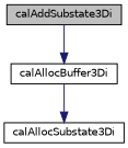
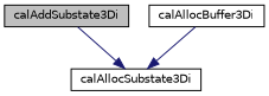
  digraph {
    rankdir=TB
    node [color=black fillcolor=white fontname=Helvetica fontsize=10 shape=record style=filled]
    edge [color=midnightblue fontname=Helvetica fontsize=10 labelfontname=Helvetica labelfontsize=10 style=solid]
    n1 [fillcolor=grey75 fontcolor=black height=0.2 label=calAddSubstate3Di width=0.4]
    n2 [height=0.2 label=calAllocSubstate3Di width=0.4]
    n3 [height=0.2 label=calAllocBuffer3Di width=0.4]
-   n1 -> n3
+   n1 -> n2
    n3 -> n2
  }
